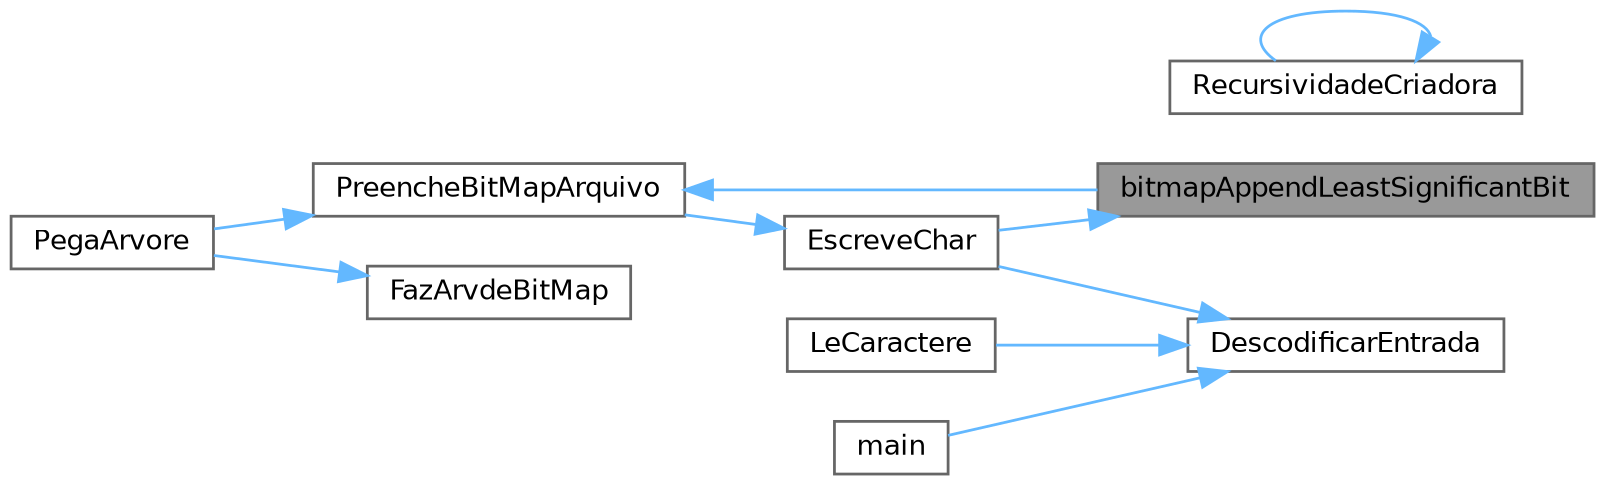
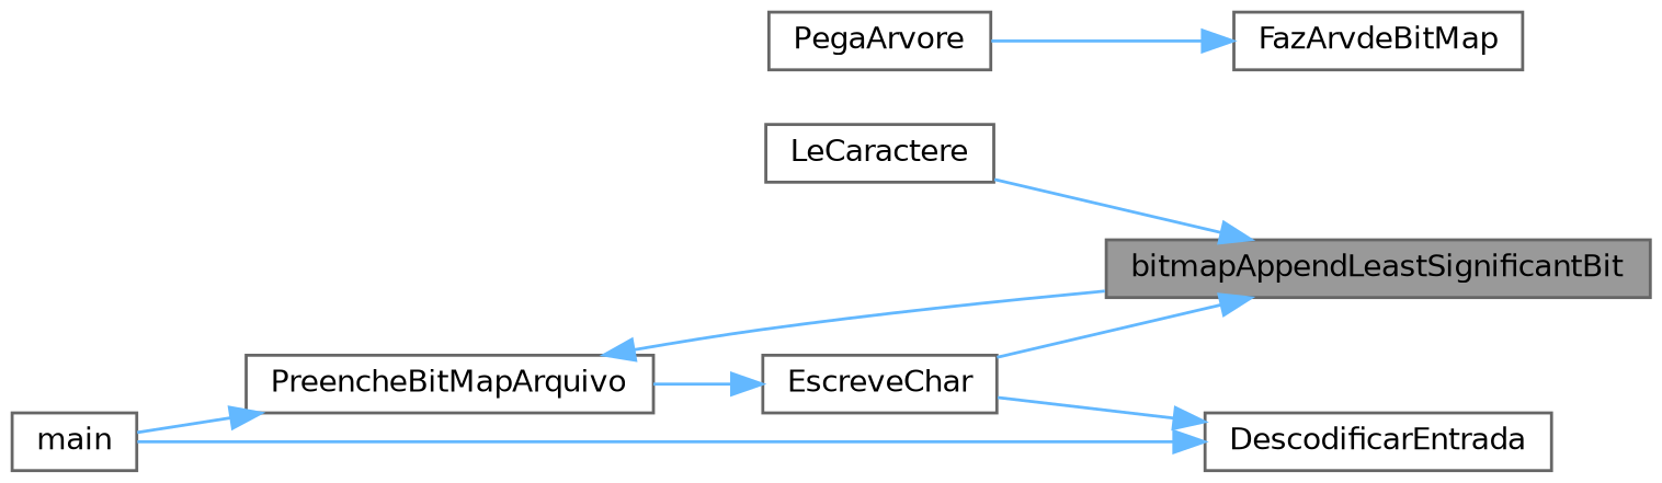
  digraph {
    rankdir=RL
    node [color=grey40 fillcolor=white fontname=Helvetica fontsize=10 shape=box style=filled]
    edge [color=steelblue1 dir=back fontname=Helvetica fontsize=10 labelfontname=Helvetica labelfontsize=10 style=solid]
    n1 [color=gray40 fillcolor=grey60 fontcolor=black height=0.2 label=bitmapAppendLeastSignificantBit width=0.4]
    n2 [height=0.2 label=EscreveChar width=0.4]
    n3 [height=0.2 label=LeCaractere width=0.4]
    n4 [height=0.2 label=PreencheBitMapArquivo width=0.4]
    n5 [height=0.2 label=PegaArvore width=0.4]
    n6 [height=0.2 label=DescodificarEntrada width=0.4]
    n7 [height=0.2 label=main width=0.4]
-   n8 [height=0.2 label=RecursividadeCriadora width=0.4]
    n9 [height=0.2 label=FazArvdeBitMap width=0.4]
    n1 -> n2
-   n6 -> n3
+   n1 -> n3
    n2 -> n4
    n4 -> n1
-   n4 -> n5
+   n4 -> n7
    n6 -> n2
    n6 -> n7
-   n8 -> n8
    n9 -> n5
  }
